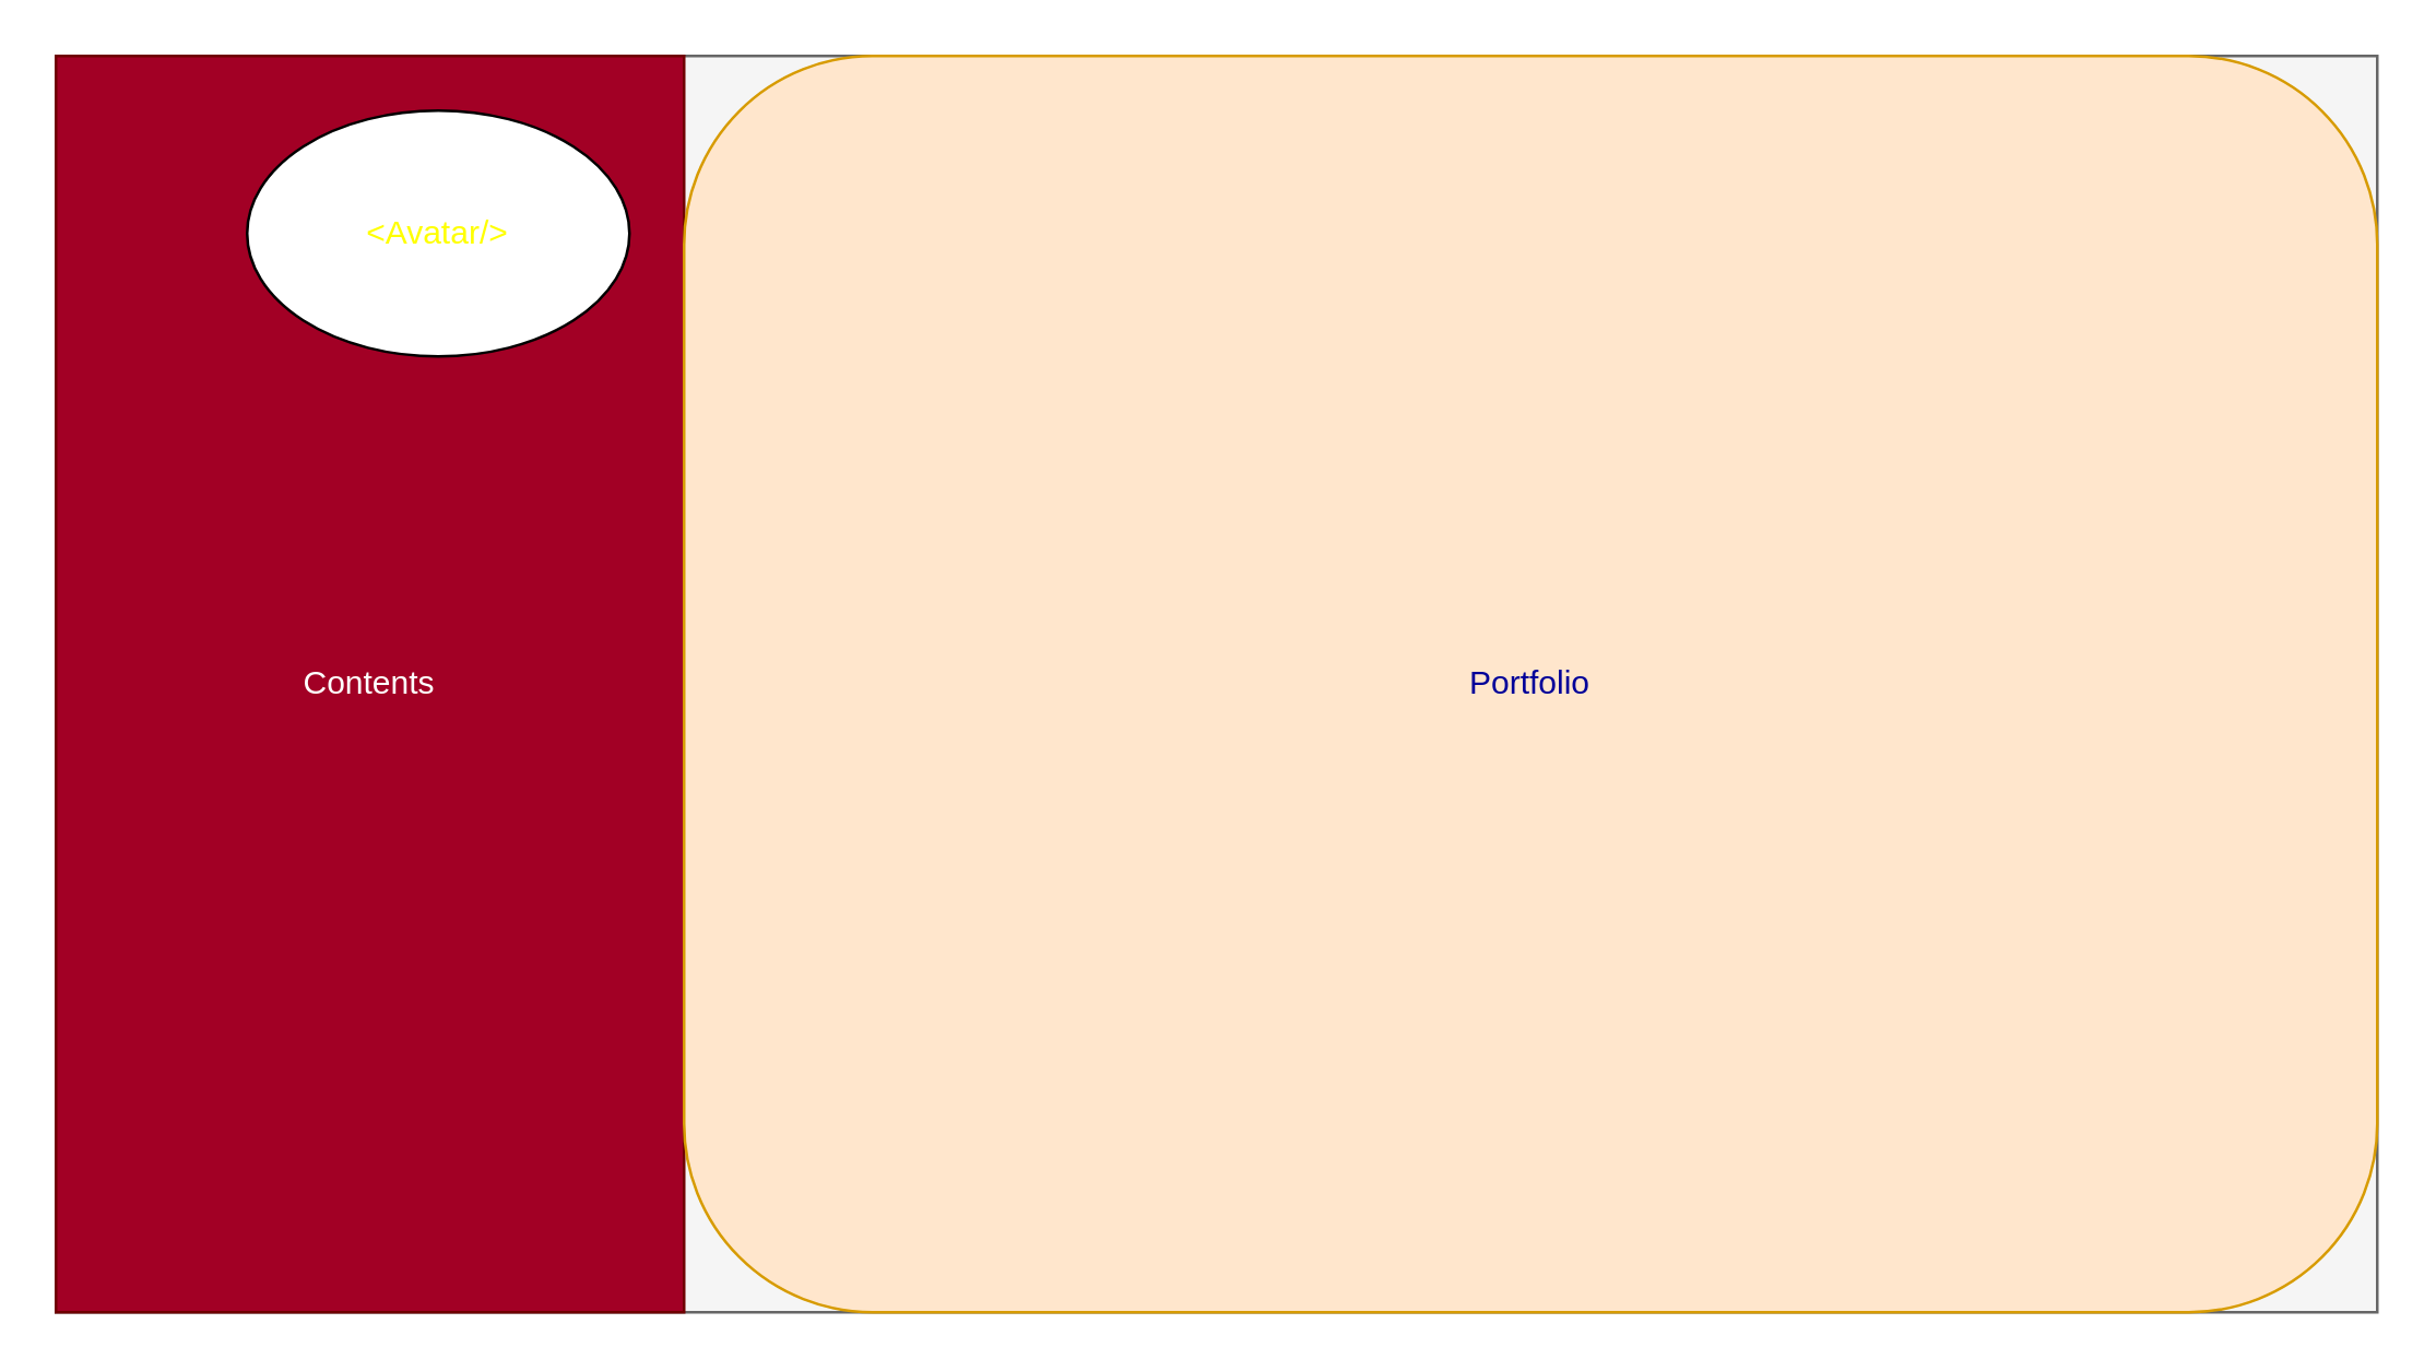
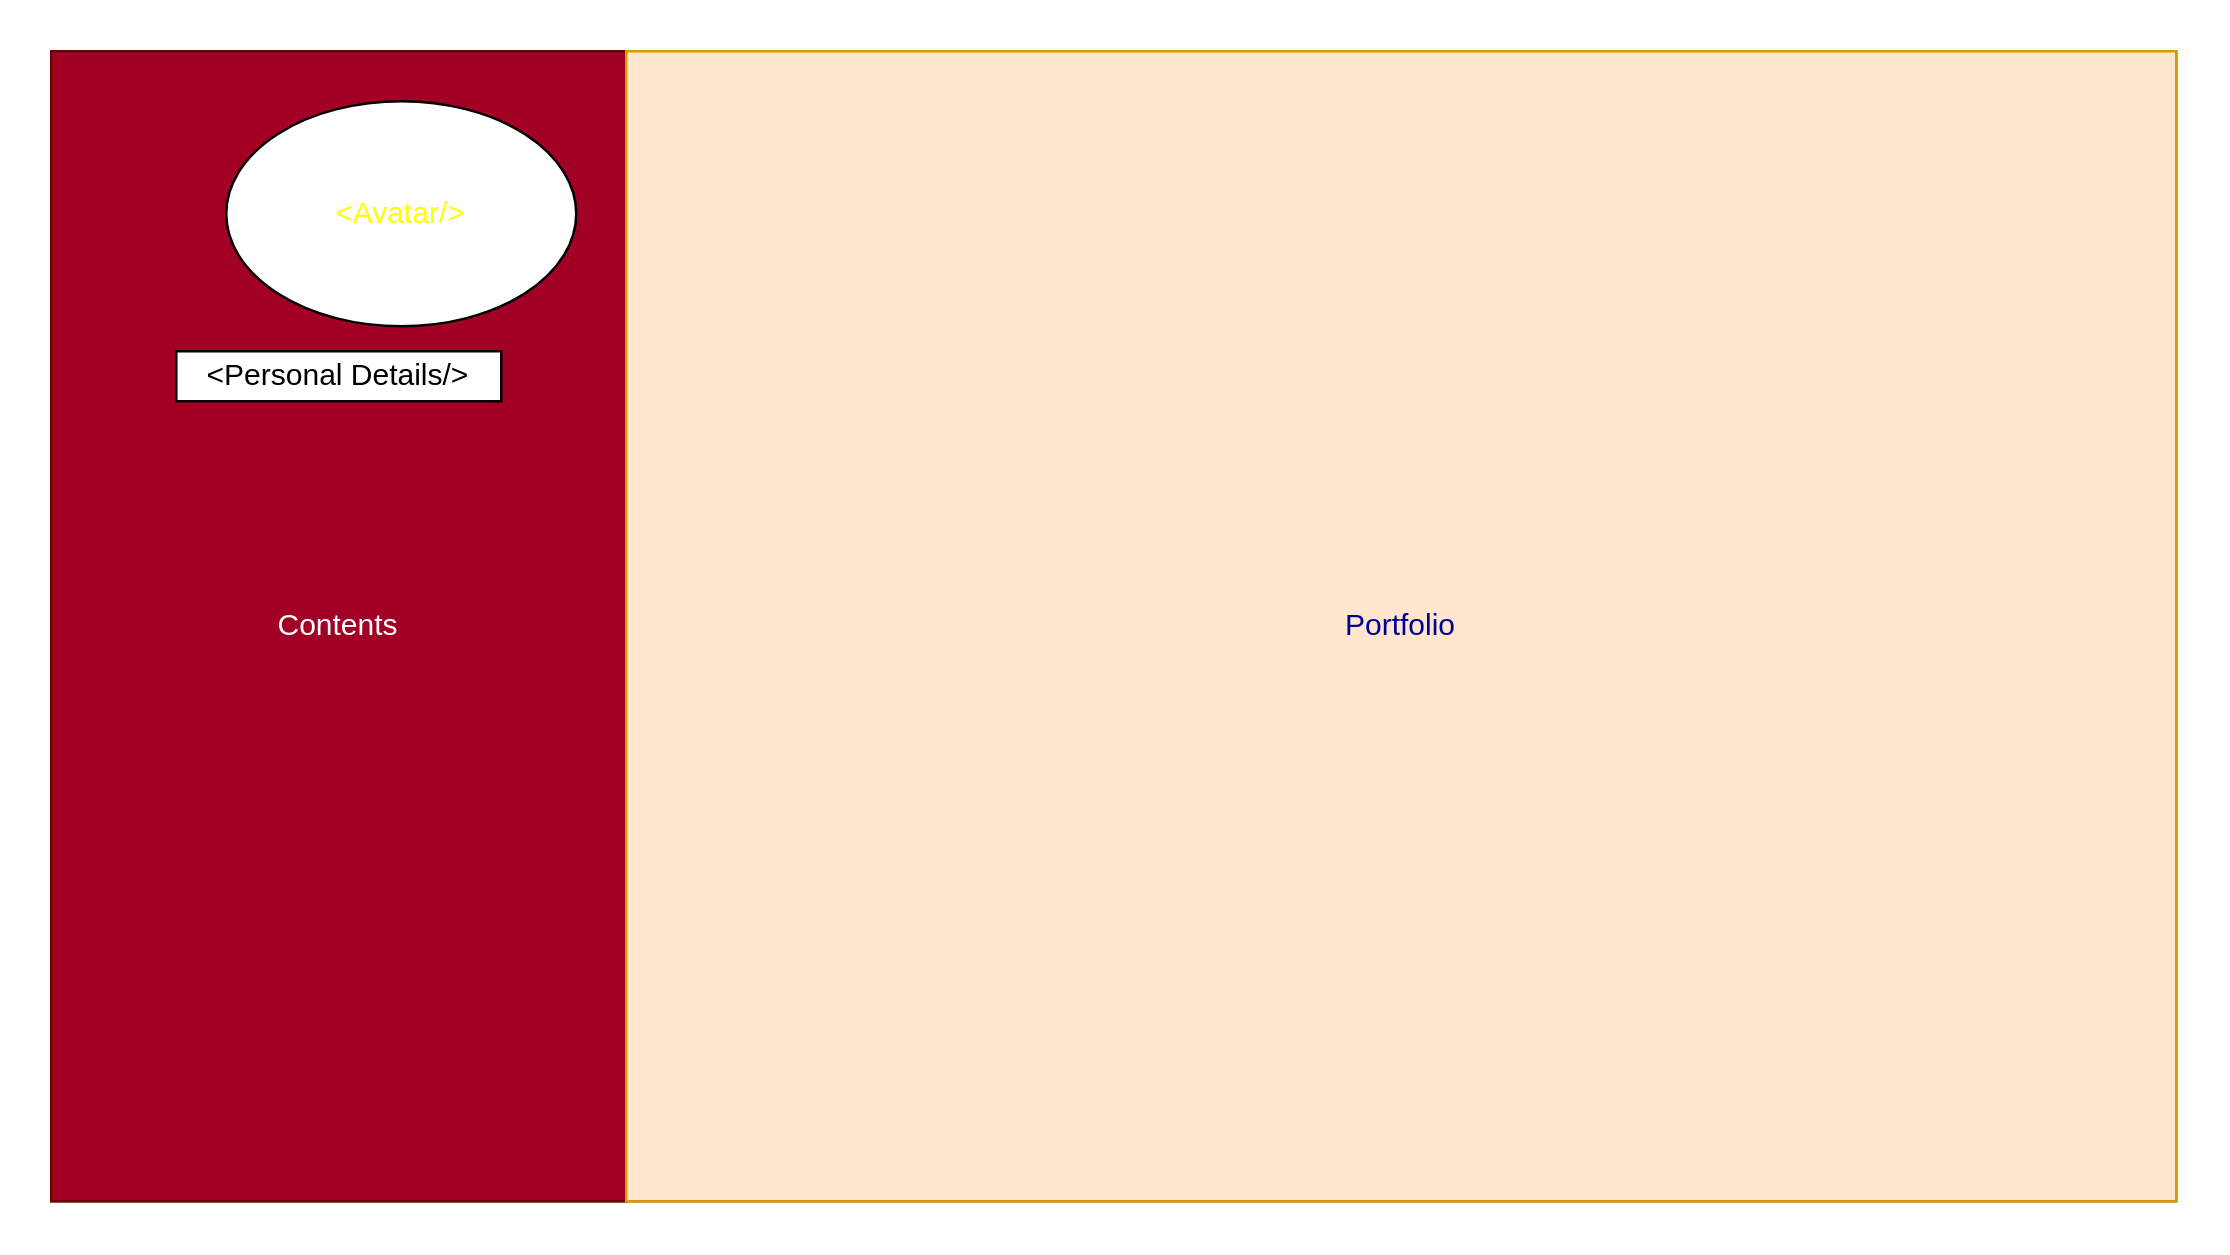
  <mxCell id="0" />
  <mxCell id="1" parent="0" />
  <mxCell id="2" value="" style="rounded=0;whiteSpace=wrap;html=1;fillColor=#f5f5f5;strokeColor=#666666;fontColor=#333333;" parent="1" vertex="1"><mxGeometry width="850" height="460" as="geometry" x="20" y="20" /></mxCell>
  <mxCell id="3" value="Contents" style="rounded=0;whiteSpace=wrap;html=1;fillColor=#a20025;strokeColor=#6F0000;fontColor=#ffffff;" vertex="1" parent="1"><mxGeometry width="230" height="460" as="geometry" x="20" y="20" /></mxCell>
- <mxCell id="4" value="&lt;font color=&quot;#000099&quot;&gt;Portfolio&lt;/font&gt;" style="whiteSpace=wrap;html=1;fillColor=#ffe6cc;strokeColor=#d79b00;rounded=1;" vertex="1" parent="1"><mxGeometry x="250" width="620" height="460" as="geometry" y="20" /></mxCell>
+ <mxCell id="4" value="&lt;font color=&quot;#000099&quot;&gt;Portfolio&lt;/font&gt;" style="rounded=0;whiteSpace=wrap;html=1;fillColor=#ffe6cc;strokeColor=#d79b00;" vertex="1" parent="1"><mxGeometry x="250" width="620" height="460" as="geometry" y="20" /></mxCell>
  <mxCell id="5" value="&lt;font color=&quot;#ffff00&quot;&gt;&amp;lt;Avatar/&amp;gt;&lt;/font&gt;" style="ellipse;whiteSpace=wrap;html=1;aspect=fixed;" vertex="1" parent="1"><mxGeometry x="90" y="40" width="140" height="90" as="geometry" /></mxCell>
+ <mxCell id="6" value="&amp;lt;Personal Details/&amp;gt;" style="rounded=0;whiteSpace=wrap;html=1;" vertex="1" parent="1"><mxGeometry x="70" y="140" width="130" height="20" as="geometry" /></mxCell>
